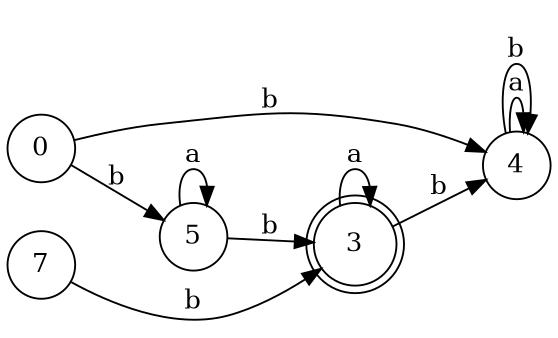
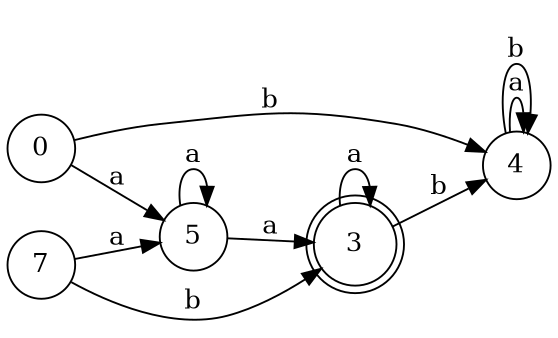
  digraph {
    rankdir=LR
    node [shape=circle]
    3 [shape=doublecircle]
    4
    0
    n4 [label=5]
    n5 [label=7]
    3 -> 3 [label=a]
    3 -> 4 [label=b]
    4 -> 4 [label=a]
    4 -> 4 [label=b]
    0 -> 4 [label=b]
-   0 -> n4 [label=b]
-   n4 -> 3 [label=b]
+   0 -> n4 [label=a]
+   n4 -> 3 [label=a]
    n4 -> n4 [label=a]
    n5 -> 3 [label=b]
+   n5 -> n4 [label=a]
  }
